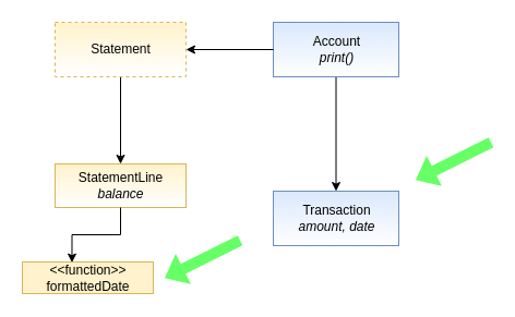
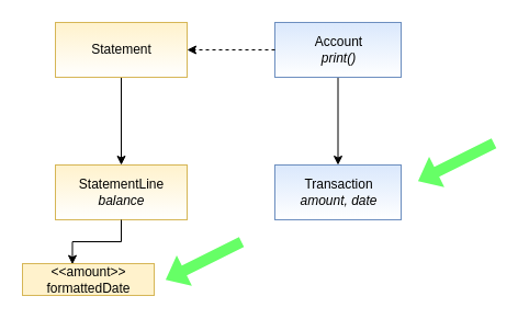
  <mxCell id="0" style=";html=1;" />
  <mxCell id="1" style=";html=1;" parent="0" />
  <mxCell id="2" value="" style="edgeStyle=orthogonalEdgeStyle;rounded=0;orthogonalLoop=1;jettySize=auto;html=1;" parent="1" source="3" target="4" edge="1"><mxGeometry relative="1" as="geometry" /></mxCell>
  <mxCell id="3" value="Account&lt;br&gt;&lt;i&gt;print()&lt;/i&gt;" style="html=1;fillColor=#dae8fc;strokeColor=#6c8ebf;gradientColor=#ffffff;" parent="1" vertex="1"><mxGeometry x="250" y="20" width="115" height="50" as="geometry" /></mxCell>
- <mxCell id="4" value="Transaction&lt;br&gt;&lt;i&gt;amount, date&lt;/i&gt;" style="html=1;fillColor=#dae8fc;strokeColor=#6c8ebf;gradientColor=#ffffff;" parent="1" vertex="1"><mxGeometry x="250" y="175" width="115" height="50" as="geometry" /></mxCell>
+ <mxCell id="4" value="Transaction&lt;br&gt;&lt;i&gt;amount, date&lt;/i&gt;" style="html=1;fillColor=#dae8fc;strokeColor=#6c8ebf;gradientColor=#ffffff;" parent="1" vertex="1"><mxGeometry x="250" y="150" width="115" height="50" as="geometry" /></mxCell>
  <mxCell id="5" value="" style="edgeStyle=orthogonalEdgeStyle;rounded=0;orthogonalLoop=1;jettySize=auto;html=1;" parent="1" source="6" target="7" edge="1"><mxGeometry relative="1" as="geometry" /></mxCell>
- <mxCell id="6" value="Statement" style="html=1;fillColor=#fff2cc;strokeColor=#d6b656;gradientColor=#ffffff;dashed=1;" parent="1" vertex="1"><mxGeometry x="50" y="20" width="120" height="50" as="geometry" /></mxCell>
- <mxCell id="7" value="StatementLine&lt;br&gt;&lt;i&gt;balance&lt;/i&gt;" style="html=1;fillColor=#fff2cc;strokeColor=#d6b656;gradientColor=#ffffff;" parent="1" vertex="1"><mxGeometry x="50" y="150" width="120" height="40" as="geometry" /></mxCell>
+ <mxCell id="6" value="Statement" style="html=1;fillColor=#fff2cc;strokeColor=#d6b656;gradientColor=#ffffff;" parent="1" vertex="1"><mxGeometry x="50" y="20" width="120" height="50" as="geometry" /></mxCell>
+ <mxCell id="7" value="StatementLine&lt;br&gt;&lt;i&gt;balance&lt;/i&gt;" style="html=1;fillColor=#fff2cc;strokeColor=#d6b656;gradientColor=#ffffff;" parent="1" vertex="1"><mxGeometry x="50" y="150" width="120" height="50" as="geometry" /></mxCell>
  <mxCell id="8" value="" style="edgeStyle=orthogonalEdgeStyle;rounded=0;orthogonalLoop=1;jettySize=auto;html=1;entryX=0.379;entryY=0.022;entryDx=0;entryDy=0;entryPerimeter=0;" parent="1" source="7" target="10" edge="1"><mxGeometry relative="1" as="geometry"><mxPoint x="110.238" y="204" as="sourcePoint" /><mxPoint x="170" y="250" as="targetPoint" /></mxGeometry></mxCell>
- <mxCell id="9" value="" style="endArrow=classic;html=1;" parent="1" source="3" target="6" edge="1"><mxGeometry width="50" height="50" relative="1" as="geometry"><mxPoint x="170" y="160" as="sourcePoint" /><mxPoint x="230" y="0" as="targetPoint" /></mxGeometry></mxCell>
- <mxCell id="10" value="&amp;lt;&amp;lt;function&amp;gt;&amp;gt;&lt;br&gt;formattedDate" style="html=1;fillColor=#fff2cc;strokeColor=#d6b656;gradientColor=none;" parent="1" vertex="1"><mxGeometry x="20" y="240" width="120" height="29" as="geometry" /></mxCell>
+ <mxCell id="9" value="" style="endArrow=classic;html=1;dashed=1;" parent="1" source="3" target="6" edge="1"><mxGeometry width="50" height="50" relative="1" as="geometry"><mxPoint x="170" y="160" as="sourcePoint" /><mxPoint x="230" y="0" as="targetPoint" /></mxGeometry></mxCell>
+ <mxCell id="10" value="&amp;lt;&amp;lt;amount&amp;gt;&amp;gt;&lt;br&gt;formattedDate" style="html=1;fillColor=#fff2cc;strokeColor=#d6b656;gradientColor=none;" parent="1" vertex="1"><mxGeometry x="20" y="240" width="120" height="29" as="geometry" /></mxCell>
  <mxCell id="11" value="" style="shape=flexArrow;endArrow=classic;html=1;fillColor=#66FF66;strokeColor=none;gradientColor=none;" parent="1" edge="1"><mxGeometry width="50" height="50" relative="1" as="geometry"><mxPoint x="220" y="220" as="sourcePoint" /><mxPoint x="150" y="255" as="targetPoint" /><Array as="points"><mxPoint x="200" y="230" /><mxPoint x="180" y="240" /></Array></mxGeometry></mxCell>
  <mxCell id="12" value="" style="shape=flexArrow;endArrow=classic;html=1;fillColor=#66FF66;strokeColor=none;gradientColor=none;" parent="1" edge="1"><mxGeometry width="50" height="50" relative="1" as="geometry"><mxPoint x="450" y="130" as="sourcePoint" /><mxPoint x="380" y="165" as="targetPoint" /><Array as="points"><mxPoint x="430" y="140" /><mxPoint x="410" y="150" /></Array></mxGeometry></mxCell>
